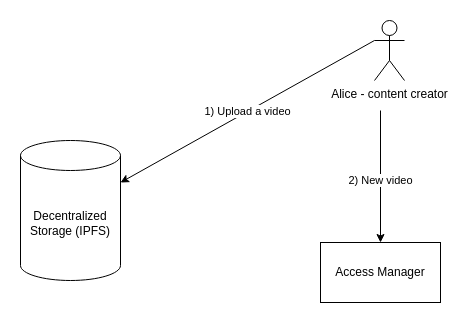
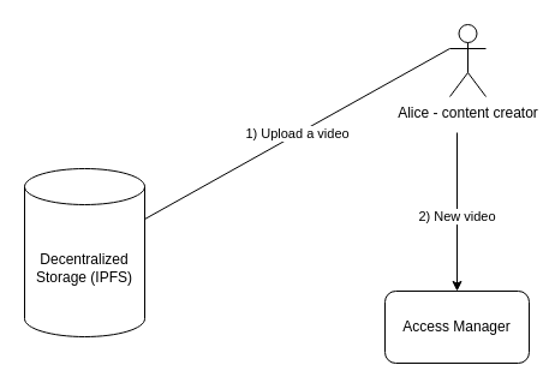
  <mxCell id="0" />
  <mxCell id="1" parent="0" />
- <mxCell id="2" value="Access Manager" style="whiteSpace=wrap;html=1;rounded=0;" parent="1" vertex="1"><mxGeometry x="320" y="242" width="120" height="60" as="geometry" /></mxCell>
+ <mxCell id="2" value="Access Manager" style="rounded=1;whiteSpace=wrap;html=1;" parent="1" vertex="1"><mxGeometry x="320" y="242" width="120" height="60" as="geometry" /></mxCell>
  <mxCell id="3" value="Decentralized Storage (IPFS)" style="shape=cylinder3;whiteSpace=wrap;html=1;boundedLbl=1;backgroundOutline=1;size=15;" parent="1" vertex="1"><mxGeometry x="20" y="140" width="100" height="140" as="geometry" /></mxCell>
  <mxCell id="4" value="2) New video" style="edgeStyle=none;rounded=0;orthogonalLoop=1;jettySize=auto;html=1;entryX=0.5;entryY=0;entryDx=0;entryDy=0;" parent="1" target="2" edge="1"><mxGeometry x="0.061" relative="1" as="geometry"><mxPoint x="380" y="110" as="sourcePoint" /><mxPoint x="70" y="150" as="targetPoint" /><mxPoint as="offset" /></mxGeometry></mxCell>
- <mxCell id="5" value="1) Upload a video" style="edgeStyle=none;rounded=0;orthogonalLoop=1;jettySize=auto;html=1;exitX=0;exitY=0.333;exitDx=0;exitDy=0;exitPerimeter=0;" parent="1" source="6" target="3" edge="1"><mxGeometry relative="1" as="geometry" /></mxCell>
+ <mxCell id="5" value="1) Upload a video" style="edgeStyle=none;rounded=0;orthogonalLoop=1;jettySize=auto;html=1;exitX=0;exitY=0.333;exitDx=0;exitDy=0;exitPerimeter=0;endArrow=none;" parent="1" source="6" target="3" edge="1"><mxGeometry relative="1" as="geometry" /></mxCell>
  <mxCell id="6" value="Alice - content creator" style="shape=umlActor;verticalLabelPosition=bottom;verticalAlign=top;html=1;outlineConnect=0;" parent="1" vertex="1"><mxGeometry x="374" y="20" width="30" height="60" as="geometry" /></mxCell>
